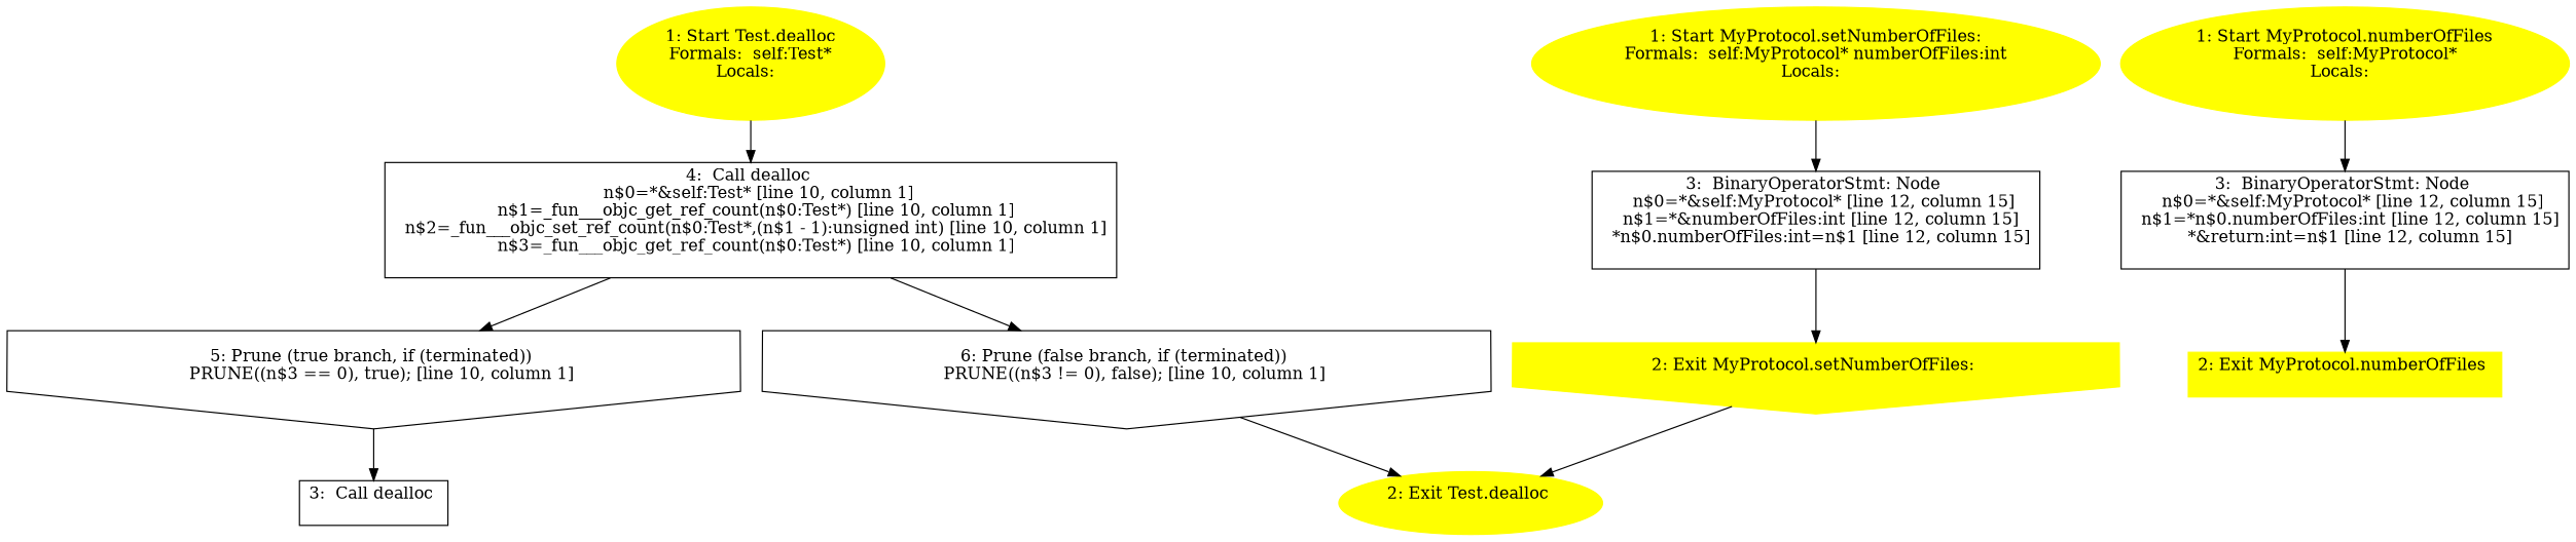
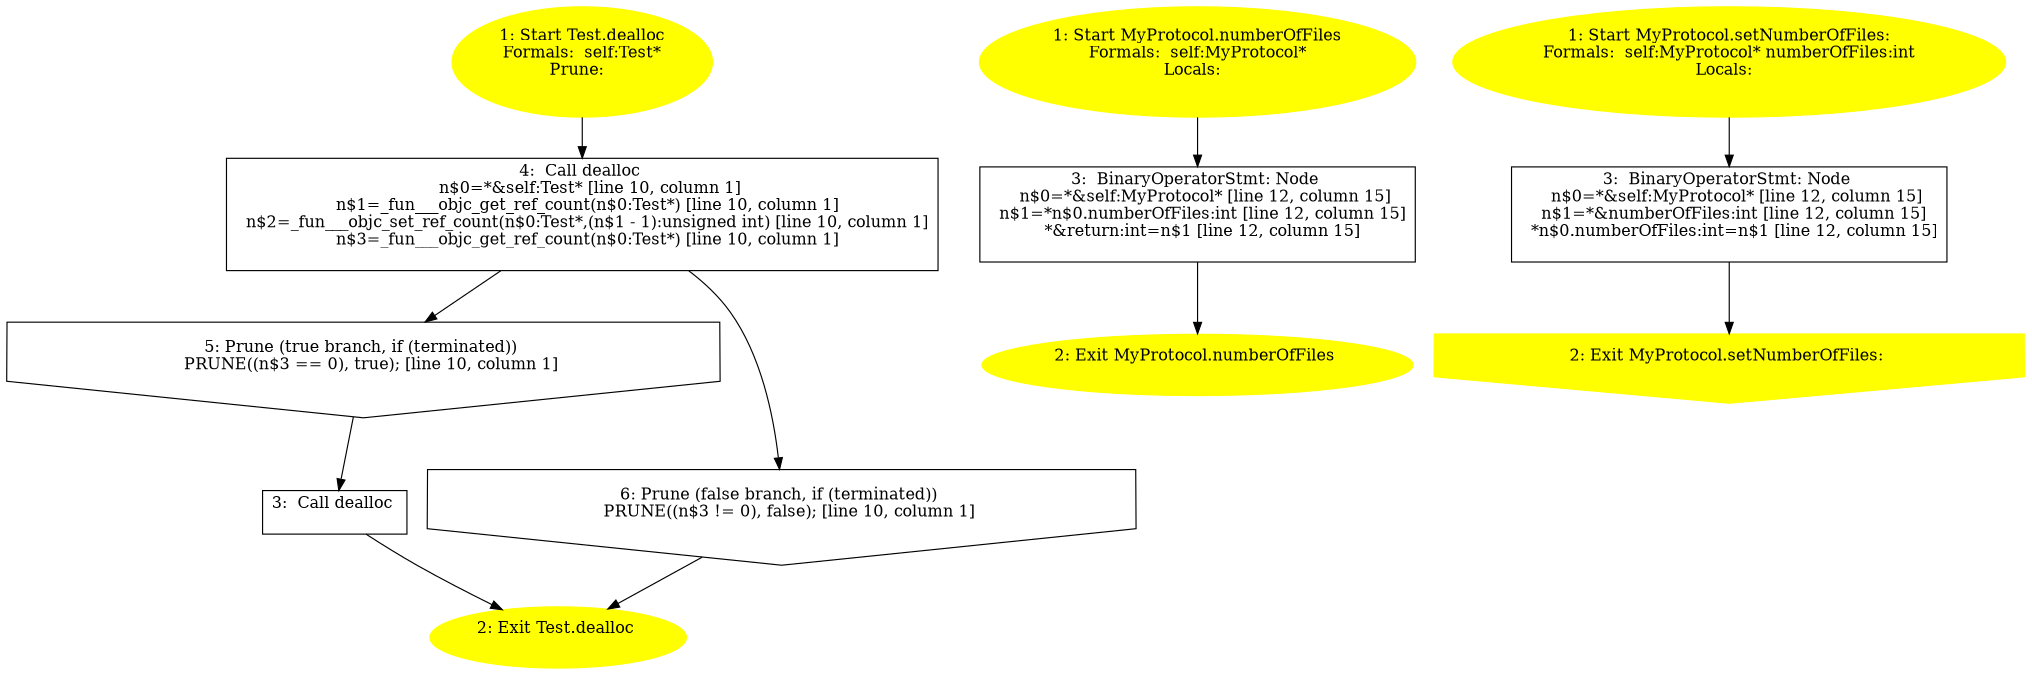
  digraph {
-   n1 [color=yellow label="1: Start Test.dealloc\nFormals:  self:Test*\nLocals:  \n  " style=filled]
+   n1 [color=yellow label="1: Start Test.dealloc\nFormals:  self:Test*\nPrune:  \n  " style=filled]
    n2 [label="4:  Call dealloc \n   n$0=*&self:Test* [line 10, column 1]\n  n$1=_fun___objc_get_ref_count(n$0:Test*) [line 10, column 1]\n  n$2=_fun___objc_set_ref_count(n$0:Test*,(n$1 - 1):unsigned int) [line 10, column 1]\n  n$3=_fun___objc_get_ref_count(n$0:Test*) [line 10, column 1]\n " shape=box]
    n3 [label="5: Prune (true branch, if (terminated)) \n   PRUNE((n$3 == 0), true); [line 10, column 1]\n " shape=invhouse]
    n4 [label="6: Prune (false branch, if (terminated)) \n   PRUNE((n$3 != 0), false); [line 10, column 1]\n " shape=invhouse]
    n5 [label="3:  Call dealloc \n  " shape=box]
    n6 [color=yellow label="2: Exit Test.dealloc \n  " style=filled]
    n7 [color=yellow label="1: Start MyProtocol.numberOfFiles\nFormals:  self:MyProtocol*\nLocals:  \n  " style=filled]
    n8 [label="3:  BinaryOperatorStmt: Node \n   n$0=*&self:MyProtocol* [line 12, column 15]\n  n$1=*n$0.numberOfFiles:int [line 12, column 15]\n  *&return:int=n$1 [line 12, column 15]\n " shape=box]
-   n9 [color=yellow label="2: Exit MyProtocol.numberOfFiles \n  " style=filled shape=box]
+   n9 [color=yellow label="2: Exit MyProtocol.numberOfFiles \n  " style=filled]
    n10 [color=yellow label="1: Start MyProtocol.setNumberOfFiles:\nFormals:  self:MyProtocol* numberOfFiles:int\nLocals:  \n  " style=filled]
    n11 [label="3:  BinaryOperatorStmt: Node \n   n$0=*&self:MyProtocol* [line 12, column 15]\n  n$1=*&numberOfFiles:int [line 12, column 15]\n  *n$0.numberOfFiles:int=n$1 [line 12, column 15]\n " shape=box]
    n12 [color=yellow label="2: Exit MyProtocol.setNumberOfFiles: \n  " shape=invhouse style=filled]
    n1 -> n2
    n2 -> n3
    n2 -> n4
    n3 -> n5
    n4 -> n6
-   n12 -> n6
+   n5 -> n6
    n7 -> n8
    n8 -> n9
    n10 -> n11
    n11 -> n12
  }
